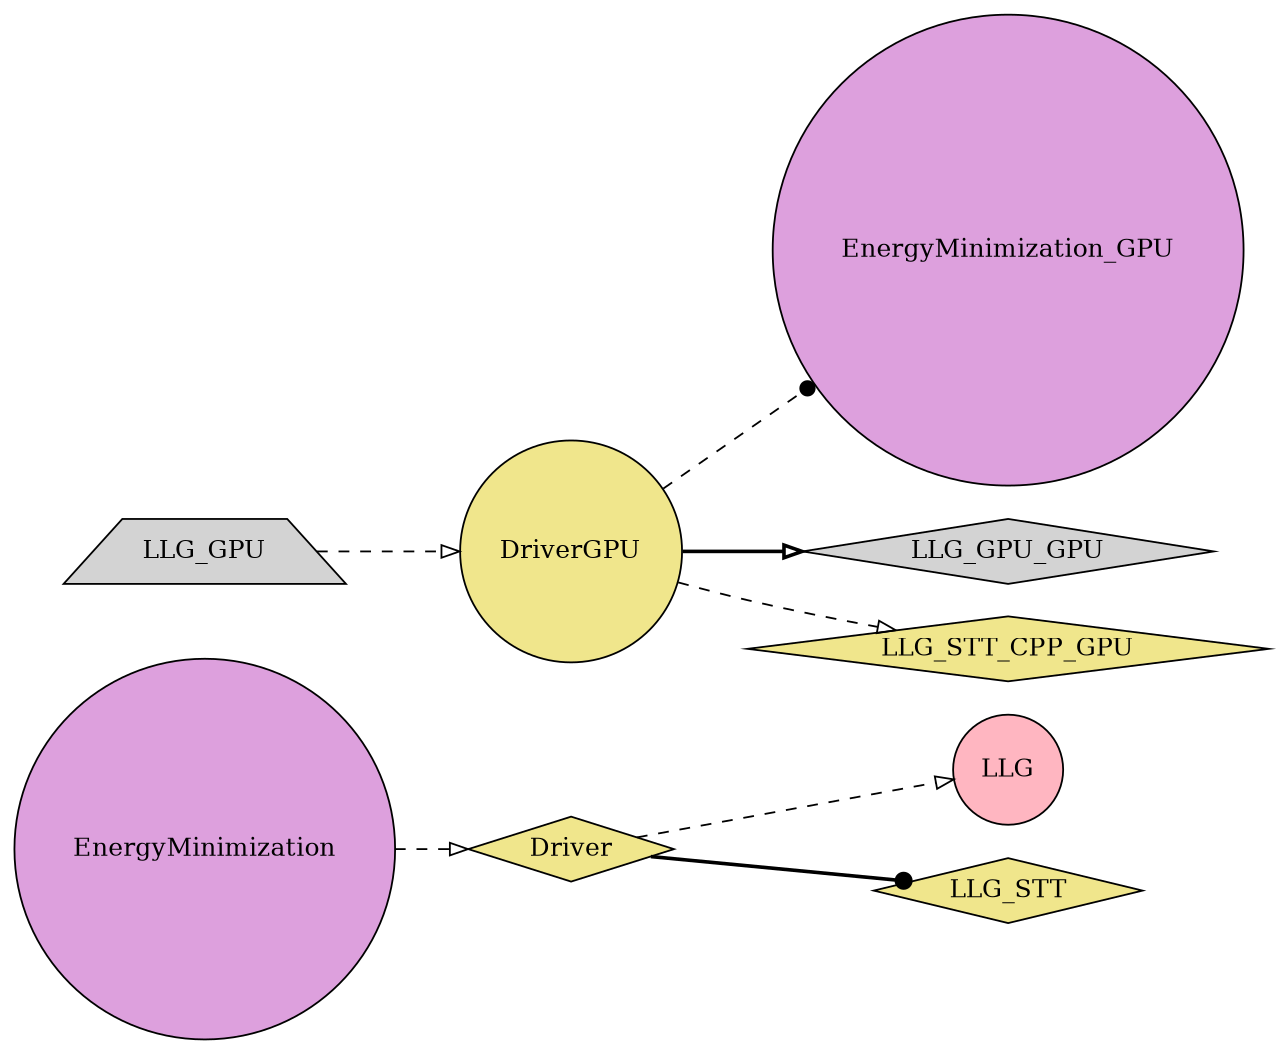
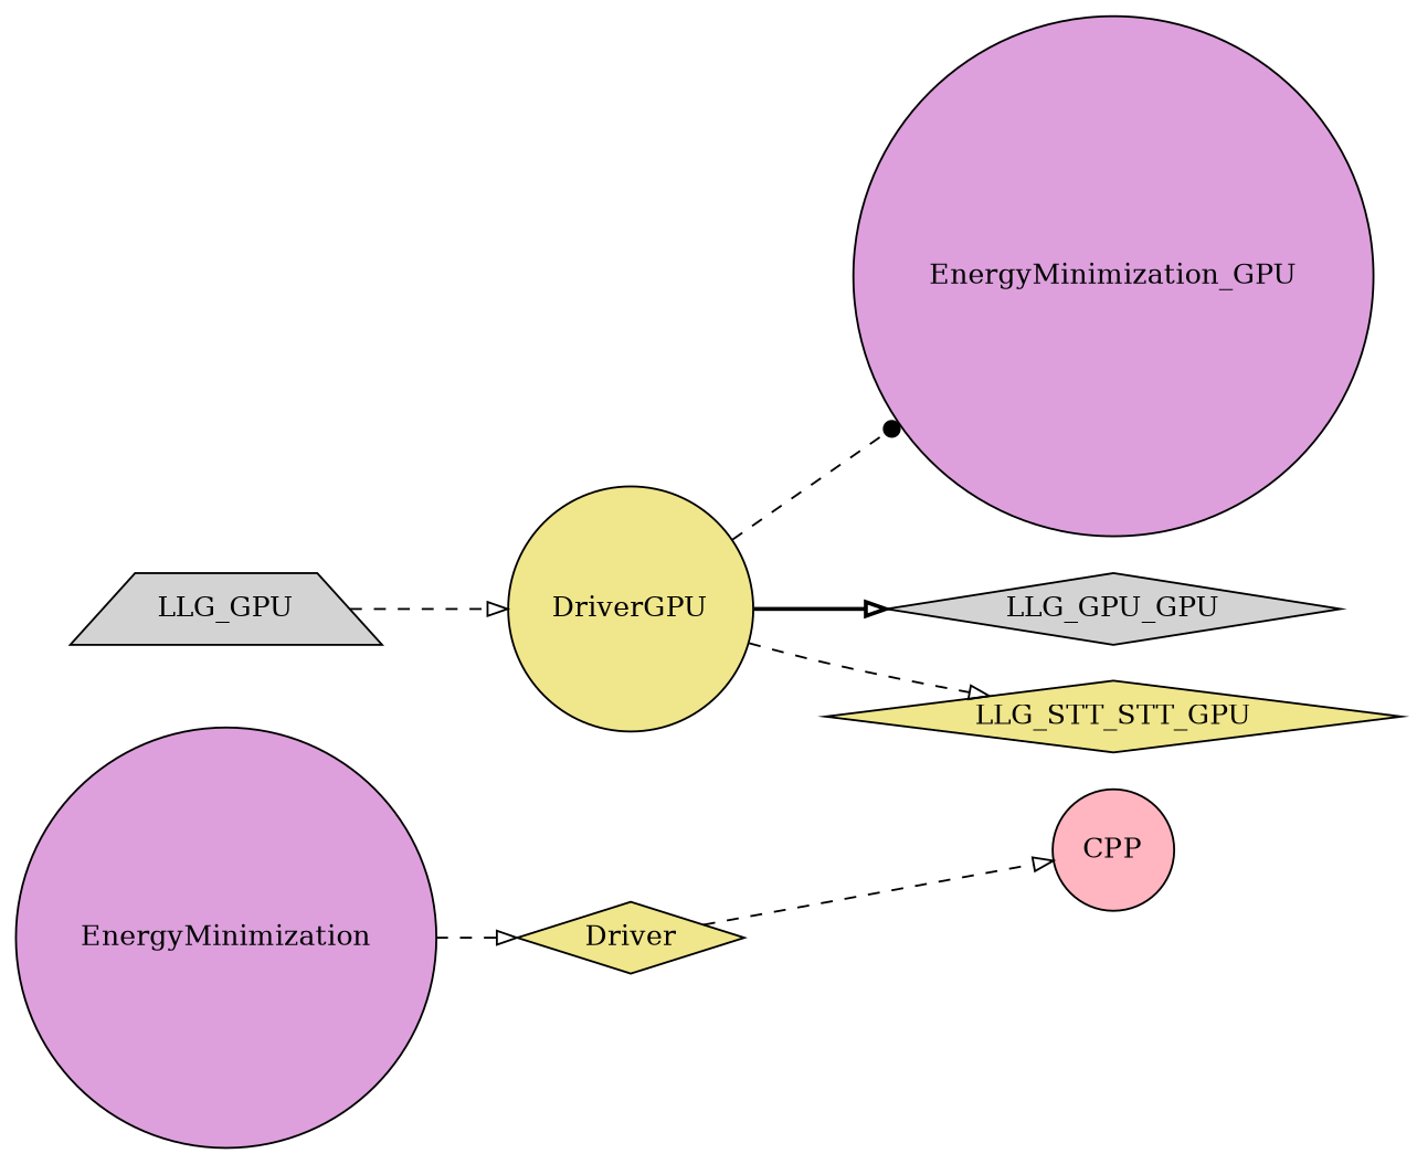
  digraph {
    rankdir=LR
    node [fillcolor=khaki shape=circle style=filled]
    edge [arrowhead=onormal style=dashed]
-   LLG [fillcolor=lightpink]
+   LLG [fillcolor=lightpink label=CPP]
    Driver [shape=diamond]
-   LLG_STT [shape=diamond]
    EnergyMinimization [fillcolor=plum]
    EnergyMinimization_GPU [fillcolor=plum]
    DriverGPU
    n7 [fillcolor=lightgrey label=LLG_GPU_GPU shape=diamond]
-   LLG_STT_CPP_GPU [shape=diamond]
+   LLG_STT_CPP_GPU [shape=diamond label=LLG_STT_STT_GPU]
    LLG_GPU [fillcolor=lightgrey shape=trapezium]
    Driver -> LLG
-   Driver -> LLG_STT [arrowhead=dot style=bold]
    EnergyMinimization -> Driver
    DriverGPU -> EnergyMinimization_GPU [arrowhead=dot]
    DriverGPU -> n7 [style=bold]
    DriverGPU -> LLG_STT_CPP_GPU
    LLG_GPU -> DriverGPU
  }
